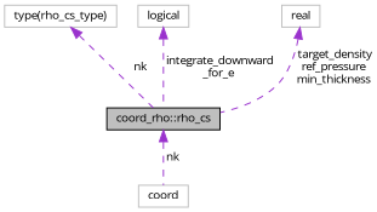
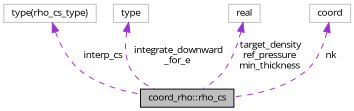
  digraph {
    fontname="Open Sans"
    node [color=grey75 fillcolor=white fontname="Open Sans" fontsize=10 shape=record style=filled]
    edge [color=darkorchid3 dir=back fontname="Open Sans" fontsize=10 labelfontname=Helvetica labelfontsize=10 style=dashed]
    n1 [color=black fillcolor=grey75 fontcolor=black height=0.2 label="coord_rho::rho_cs" width=0.4]
    n2 [height=0.2 label="type(rho_cs_type)" width=0.4]
-   n3 [height=0.2 label=logical width=0.4]
+   n3 [height=0.2 label=type width=0.4]
    n4 [height=0.2 label=real width=0.4]
    n5 [height=0.2 label=coord width=0.4]
-   n2 -> n1 [label=" nk"]
+   n2 -> n1 [label=" interp_cs"]
    n3 -> n1 [label=" integrate_downward\l_for_e"]
    n4 -> n1 [label=" target_density\nref_pressure\nmin_thickness"]
-   n1 -> n5 [label=" nk"]
+   n5 -> n1 [label=" nk"]
  }
